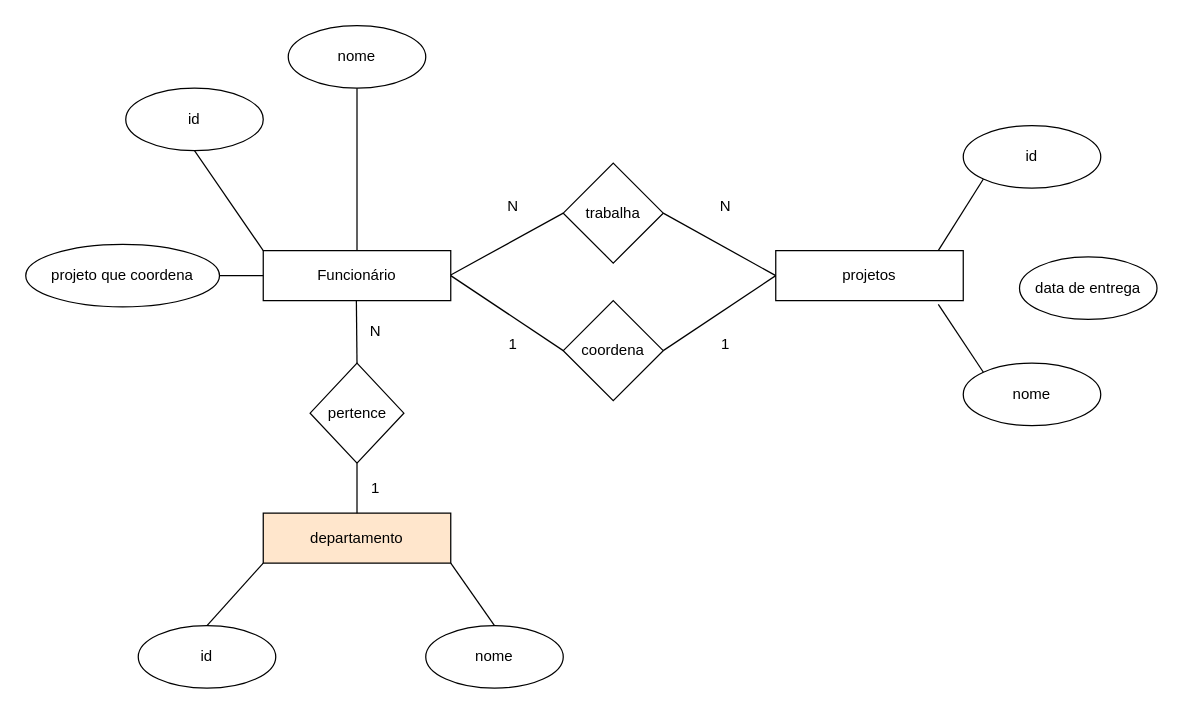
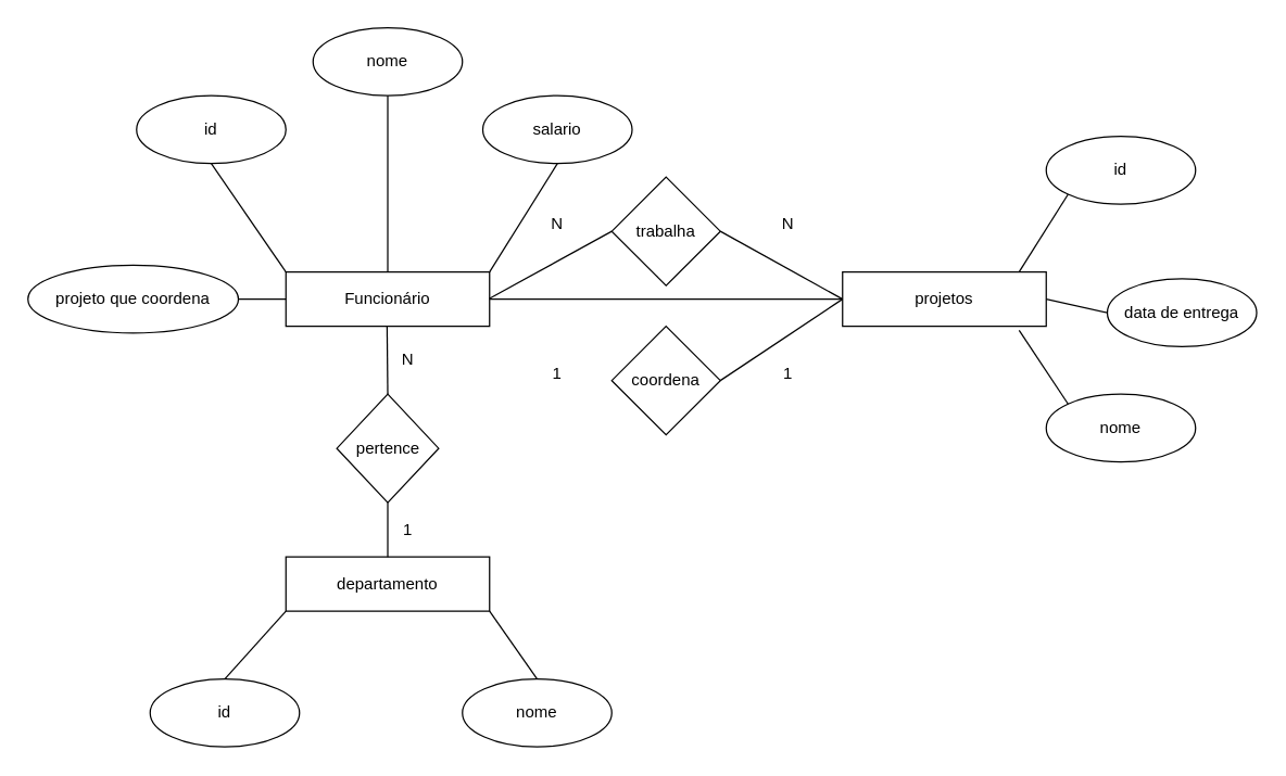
  <mxCell id="0" />
  <mxCell id="1" parent="0" />
  <mxCell id="2" value="Funcionário" style="rounded=0;whiteSpace=wrap;html=1;" vertex="1" parent="1"><mxGeometry x="210" y="200" width="150" height="40" as="geometry" /></mxCell>
- <mxCell id="3" value="departamento" style="rounded=0;whiteSpace=wrap;html=1;fillColor=#ffe6cc;" vertex="1" parent="1"><mxGeometry x="210" y="410" width="150" height="40" as="geometry" /></mxCell>
+ <mxCell id="3" value="departamento" style="rounded=0;whiteSpace=wrap;html=1;" vertex="1" parent="1"><mxGeometry x="210" y="410" width="150" height="40" as="geometry" /></mxCell>
  <mxCell id="4" value="projetos" style="rounded=0;whiteSpace=wrap;html=1;" vertex="1" parent="1"><mxGeometry x="620" y="200" width="150" height="40" as="geometry" /></mxCell>
  <mxCell id="5" value="trabalha" style="rhombus;whiteSpace=wrap;html=1;" vertex="1" parent="1"><mxGeometry x="450" y="130" width="80" height="80" as="geometry" /></mxCell>
  <mxCell id="6" value="pertence" style="rhombus;whiteSpace=wrap;html=1;" vertex="1" parent="1"><mxGeometry x="247.5" y="290" width="75" height="80" as="geometry" /></mxCell>
  <mxCell id="7" value="N" style="text;html=1;strokeColor=none;fillColor=none;align=center;verticalAlign=middle;whiteSpace=wrap;rounded=0;" vertex="1" parent="1"><mxGeometry x="380" y="150" width="60" height="30" as="geometry" /></mxCell>
  <mxCell id="8" value="N" style="text;html=1;strokeColor=none;fillColor=none;align=center;verticalAlign=middle;whiteSpace=wrap;rounded=0;" vertex="1" parent="1"><mxGeometry x="550" y="150" width="60" height="30" as="geometry" /></mxCell>
  <mxCell id="9" value="" style="endArrow=none;html=1;rounded=0;entryX=0;entryY=0.5;entryDx=0;entryDy=0;" edge="1" parent="1" target="5"><mxGeometry width="50" height="50" relative="1" as="geometry"><mxPoint x="360" y="219.5" as="sourcePoint" /><mxPoint x="430" y="260" as="targetPoint" /></mxGeometry></mxCell>
  <mxCell id="10" value="" style="endArrow=none;html=1;rounded=0;entryX=0;entryY=0.5;entryDx=0;entryDy=0;exitX=1;exitY=0.5;exitDx=0;exitDy=0;" edge="1" parent="1" source="5"><mxGeometry width="50" height="50" relative="1" as="geometry"><mxPoint x="530" y="219.5" as="sourcePoint" /><mxPoint x="620" y="220" as="targetPoint" /></mxGeometry></mxCell>
  <mxCell id="11" value="" style="endArrow=none;html=1;rounded=0;exitX=0.5;exitY=0;exitDx=0;exitDy=0;" edge="1" parent="1" source="6"><mxGeometry width="50" height="50" relative="1" as="geometry"><mxPoint x="284.5" y="300" as="sourcePoint" /><mxPoint x="284.5" y="240" as="targetPoint" /></mxGeometry></mxCell>
  <mxCell id="12" value="" style="endArrow=none;html=1;rounded=0;exitX=0.5;exitY=0;exitDx=0;exitDy=0;entryX=0.5;entryY=1;entryDx=0;entryDy=0;" edge="1" parent="1" source="3" target="6"><mxGeometry width="50" height="50" relative="1" as="geometry"><mxPoint x="284.5" y="440" as="sourcePoint" /><mxPoint x="284.5" y="360" as="targetPoint" /></mxGeometry></mxCell>
  <mxCell id="13" value="N" style="text;html=1;strokeColor=none;fillColor=none;align=center;verticalAlign=middle;whiteSpace=wrap;rounded=0;" vertex="1" parent="1"><mxGeometry x="290" y="260" width="20" height="10" as="geometry" /></mxCell>
  <mxCell id="14" value="1" style="text;html=1;strokeColor=none;fillColor=none;align=center;verticalAlign=middle;whiteSpace=wrap;rounded=0;" vertex="1" parent="1"><mxGeometry x="290" y="380" width="20" height="20" as="geometry" /></mxCell>
  <mxCell id="15" value="nome" style="ellipse;whiteSpace=wrap;html=1;" vertex="1" parent="1"><mxGeometry x="340" y="500" width="110" height="50" as="geometry" /></mxCell>
  <mxCell id="16" value="id" style="ellipse;whiteSpace=wrap;html=1;" vertex="1" parent="1"><mxGeometry x="110" y="500" width="110" height="50" as="geometry" /></mxCell>
+ <mxCell id="17" value="salario" style="ellipse;whiteSpace=wrap;html=1;" vertex="1" parent="1"><mxGeometry x="355" y="70" width="110" height="50" as="geometry" /></mxCell>
  <mxCell id="18" value="nome" style="ellipse;whiteSpace=wrap;html=1;" vertex="1" parent="1"><mxGeometry x="230" y="20" width="110" height="50" as="geometry" /></mxCell>
  <mxCell id="19" value="id" style="ellipse;whiteSpace=wrap;html=1;" vertex="1" parent="1"><mxGeometry x="100" y="70" width="110" height="50" as="geometry" /></mxCell>
  <mxCell id="20" value="id" style="ellipse;whiteSpace=wrap;html=1;" vertex="1" parent="1"><mxGeometry x="770" y="100" width="110" height="50" as="geometry" /></mxCell>
  <mxCell id="21" value="nome" style="ellipse;whiteSpace=wrap;html=1;" vertex="1" parent="1"><mxGeometry x="770" y="290" width="110" height="50" as="geometry" /></mxCell>
  <mxCell id="22" value="data de entrega" style="ellipse;whiteSpace=wrap;html=1;" vertex="1" parent="1"><mxGeometry x="815" y="205" width="110" height="50" as="geometry" /></mxCell>
  <mxCell id="23" value="" style="endArrow=none;html=1;rounded=0;entryX=0;entryY=1;entryDx=0;entryDy=0;" edge="1" parent="1" target="20"><mxGeometry width="50" height="50" relative="1" as="geometry"><mxPoint x="750" y="200" as="sourcePoint" /><mxPoint x="800" y="150" as="targetPoint" /></mxGeometry></mxCell>
+ <mxCell id="24" value="" style="endArrow=none;html=1;rounded=0;entryX=0;entryY=0.5;entryDx=0;entryDy=0;exitX=1;exitY=0.5;exitDx=0;exitDy=0;" edge="1" parent="1" source="4" target="22"><mxGeometry width="50" height="50" relative="1" as="geometry"><mxPoint x="760" y="210" as="sourcePoint" /><mxPoint x="796" y="153" as="targetPoint" /></mxGeometry></mxCell>
  <mxCell id="25" value="" style="endArrow=none;html=1;rounded=0;entryX=0;entryY=0;entryDx=0;entryDy=0;exitX=0.867;exitY=1.075;exitDx=0;exitDy=0;exitPerimeter=0;" edge="1" parent="1" source="4" target="21"><mxGeometry width="50" height="50" relative="1" as="geometry"><mxPoint x="780" y="230" as="sourcePoint" /><mxPoint x="830" y="230" as="targetPoint" /></mxGeometry></mxCell>
  <mxCell id="26" value="" style="endArrow=none;html=1;rounded=0;entryX=0.5;entryY=0;entryDx=0;entryDy=0;exitX=1;exitY=1;exitDx=0;exitDy=0;" edge="1" parent="1" source="3" target="15"><mxGeometry width="50" height="50" relative="1" as="geometry"><mxPoint x="790" y="240" as="sourcePoint" /><mxPoint x="840" y="240" as="targetPoint" /></mxGeometry></mxCell>
  <mxCell id="27" value="" style="endArrow=none;html=1;rounded=0;entryX=0.5;entryY=0;entryDx=0;entryDy=0;exitX=0;exitY=1;exitDx=0;exitDy=0;" edge="1" parent="1" source="3" target="16"><mxGeometry width="50" height="50" relative="1" as="geometry"><mxPoint x="370" y="460" as="sourcePoint" /><mxPoint x="405" y="510" as="targetPoint" /></mxGeometry></mxCell>
  <mxCell id="28" value="" style="endArrow=none;html=1;rounded=0;entryX=0.5;entryY=1;entryDx=0;entryDy=0;exitX=0;exitY=0;exitDx=0;exitDy=0;" edge="1" parent="1" source="2" target="19"><mxGeometry width="50" height="50" relative="1" as="geometry"><mxPoint x="380" y="470" as="sourcePoint" /><mxPoint x="415" y="520" as="targetPoint" /></mxGeometry></mxCell>
  <mxCell id="29" value="" style="endArrow=none;html=1;rounded=0;entryX=0.5;entryY=1;entryDx=0;entryDy=0;exitX=0.5;exitY=0;exitDx=0;exitDy=0;" edge="1" parent="1" source="2" target="18"><mxGeometry width="50" height="50" relative="1" as="geometry"><mxPoint x="220" y="210" as="sourcePoint" /><mxPoint x="165" y="160" as="targetPoint" /></mxGeometry></mxCell>
+ <mxCell id="30" value="" style="endArrow=none;html=1;rounded=0;entryX=0.5;entryY=1;entryDx=0;entryDy=0;exitX=1;exitY=0;exitDx=0;exitDy=0;" edge="1" parent="1" source="2" target="17"><mxGeometry width="50" height="50" relative="1" as="geometry"><mxPoint x="295" y="210" as="sourcePoint" /><mxPoint x="295" y="80" as="targetPoint" /></mxGeometry></mxCell>
  <mxCell id="31" value="" style="endArrow=none;html=1;rounded=0;exitX=1;exitY=0.5;exitDx=0;exitDy=0;entryX=0;entryY=0.5;entryDx=0;entryDy=0;" edge="1" parent="1" source="32" target="2"><mxGeometry width="50" height="50" relative="1" as="geometry"><mxPoint x="460" y="370" as="sourcePoint" /><mxPoint x="476.718" y="353.282" as="targetPoint" /></mxGeometry></mxCell>
  <mxCell id="32" value="projeto que coordena" style="ellipse;whiteSpace=wrap;html=1;" vertex="1" parent="1"><mxGeometry x="20" y="195" width="155" height="50" as="geometry" /></mxCell>
  <mxCell id="33" value="coordena" style="rhombus;whiteSpace=wrap;html=1;" vertex="1" parent="1"><mxGeometry x="450" y="240" width="80" height="80" as="geometry" /></mxCell>
- <mxCell id="34" value="" style="endArrow=none;html=1;rounded=0;entryX=0;entryY=0.5;entryDx=0;entryDy=0;exitX=1;exitY=0.5;exitDx=0;exitDy=0;" edge="1" parent="1" source="2" target="33"><mxGeometry width="50" height="50" relative="1" as="geometry"><mxPoint x="370" y="229.5" as="sourcePoint" /><mxPoint x="460" y="170" as="targetPoint" /></mxGeometry></mxCell>
+ <mxCell id="34" value="" style="endArrow=none;html=1;rounded=0;exitX=1;exitY=0.5;exitDx=0;exitDy=0;" edge="1" parent="1" source="2" target="4"><mxGeometry width="50" height="50" relative="1" as="geometry"><mxPoint x="370" y="229.5" as="sourcePoint" /><mxPoint x="460" y="170" as="targetPoint" /></mxGeometry></mxCell>
  <mxCell id="35" value="" style="endArrow=none;html=1;rounded=0;entryX=0;entryY=0.5;entryDx=0;entryDy=0;exitX=1;exitY=0.5;exitDx=0;exitDy=0;" edge="1" parent="1" source="33" target="4"><mxGeometry width="50" height="50" relative="1" as="geometry"><mxPoint x="380" y="239.5" as="sourcePoint" /><mxPoint x="470" y="180" as="targetPoint" /></mxGeometry></mxCell>
  <mxCell id="36" value="1" style="text;html=1;strokeColor=none;fillColor=none;align=center;verticalAlign=middle;whiteSpace=wrap;rounded=0;" vertex="1" parent="1"><mxGeometry x="550" y="260" width="60" height="30" as="geometry" /></mxCell>
  <mxCell id="37" value="1" style="text;html=1;strokeColor=none;fillColor=none;align=center;verticalAlign=middle;whiteSpace=wrap;rounded=0;" vertex="1" parent="1"><mxGeometry x="380" y="260" width="60" height="30" as="geometry" /></mxCell>
